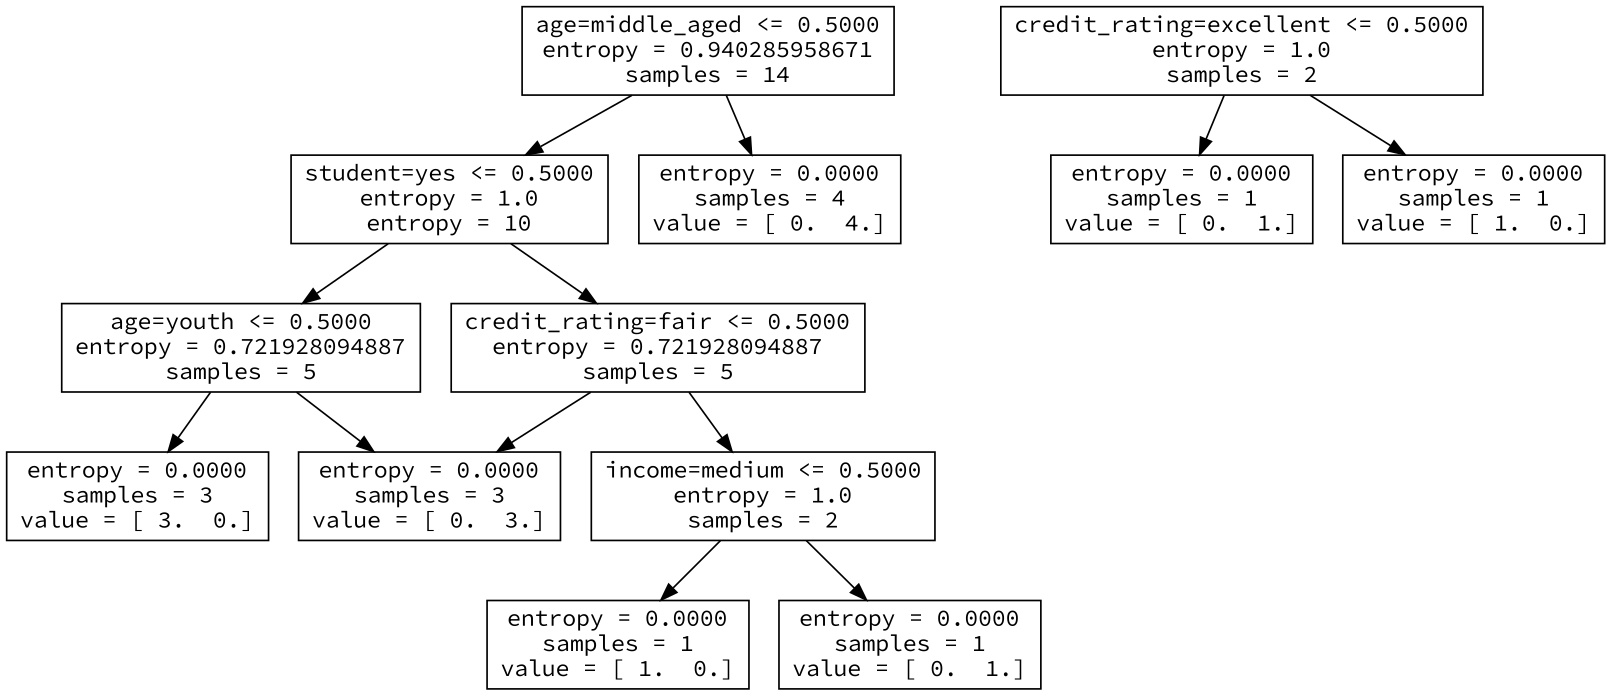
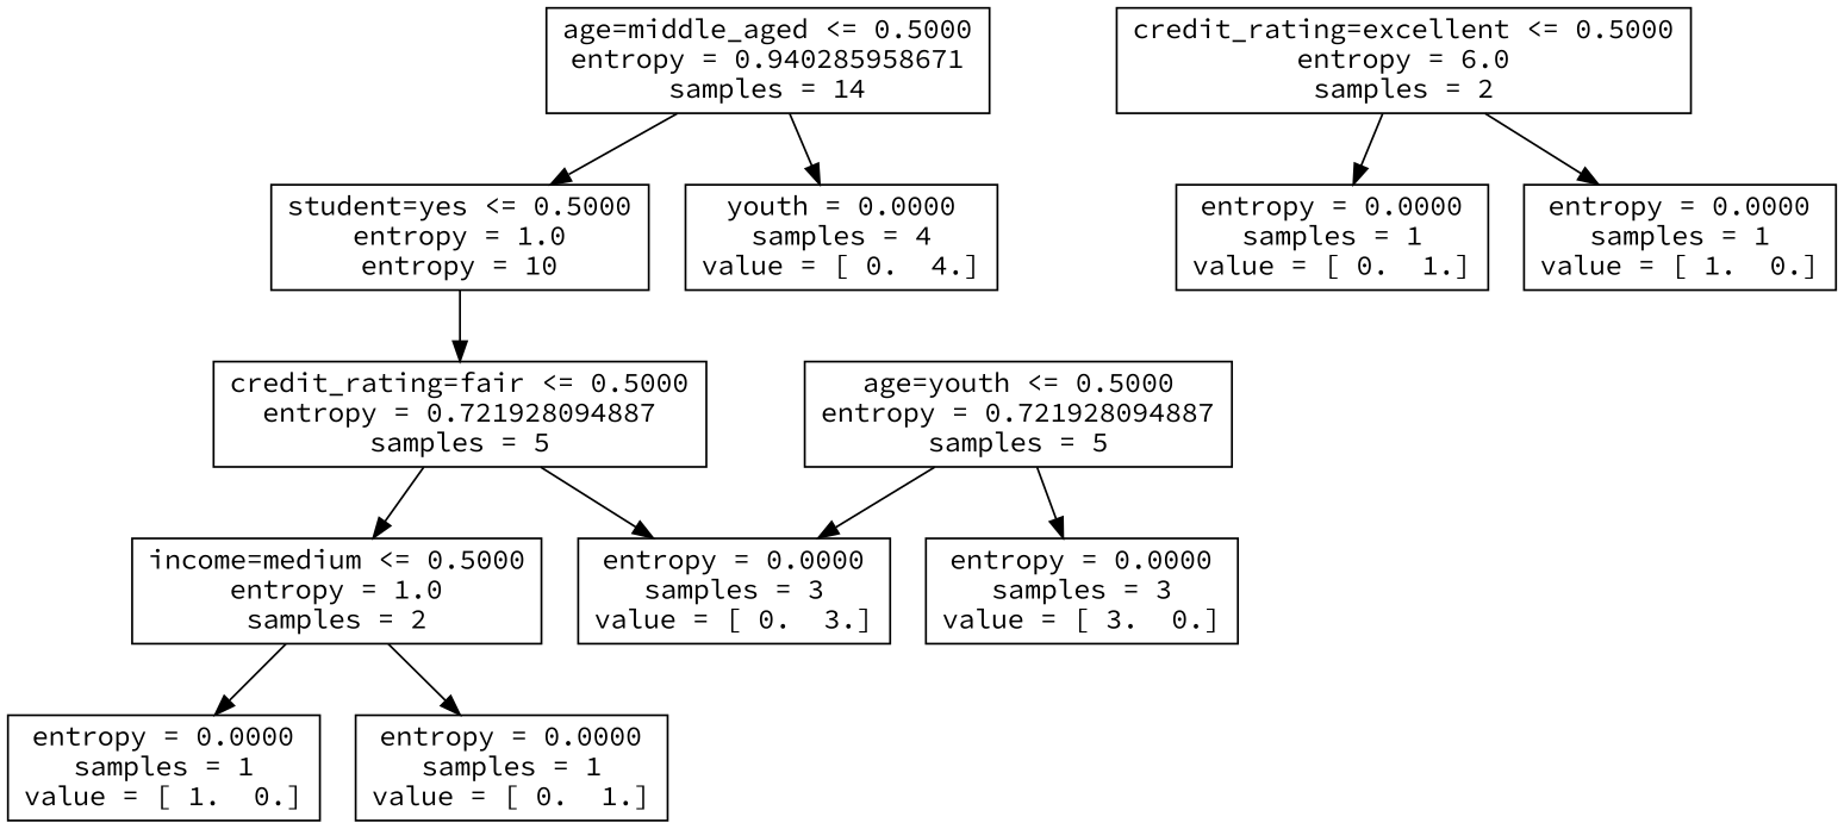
  digraph {
    fontname="Source Code Pro"
    node [fontname="Source Code Pro" shape=box]
    edge [fontname="Source Code Pro"]
    n1 [label="age=middle_aged <= 0.5000\nentropy = 0.940285958671\nsamples = 14"]
    n2 [label="student=yes <= 0.5000\nentropy = 1.0\nentropy = 10"]
-   n3 [label="entropy = 0.0000\nsamples = 4\nvalue = [ 0.  4.]"]
+   n3 [label="youth = 0.0000\nsamples = 4\nvalue = [ 0.  4.]"]
    n4 [label="age=youth <= 0.5000\nentropy = 0.721928094887\nsamples = 5"]
    n5 [label="credit_rating=fair <= 0.5000\nentropy = 0.721928094887\nsamples = 5"]
    n6 [label="entropy = 0.0000\nsamples = 3\nvalue = [ 3.  0.]"]
    n7 [label="entropy = 0.0000\nsamples = 3\nvalue = [ 0.  3.]"]
    n8 [label="income=medium <= 0.5000\nentropy = 1.0\nsamples = 2"]
-   n9 [label="credit_rating=excellent <= 0.5000\nentropy = 1.0\nsamples = 2"]
+   n9 [label="credit_rating=excellent <= 0.5000\nentropy = 6.0\nsamples = 2"]
    n10 [label="entropy = 0.0000\nsamples = 1\nvalue = [ 0.  1.]"]
    n11 [label="entropy = 0.0000\nsamples = 1\nvalue = [ 1.  0.]"]
    n12 [label="entropy = 0.0000\nsamples = 1\nvalue = [ 1.  0.]"]
    n13 [label="entropy = 0.0000\nsamples = 1\nvalue = [ 0.  1.]"]
    n1 -> n2
    n1 -> n3
-   n2 -> n4
    n2 -> n5
    n4 -> n6
    n4 -> n7
    n5 -> n7
    n5 -> n8
    n8 -> n12
    n8 -> n13
    n9 -> n10
    n9 -> n11
  }
